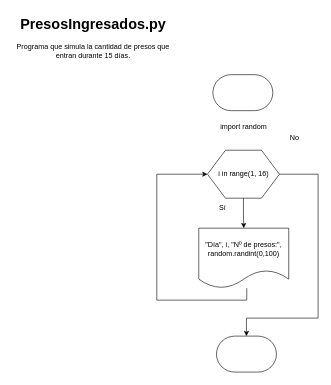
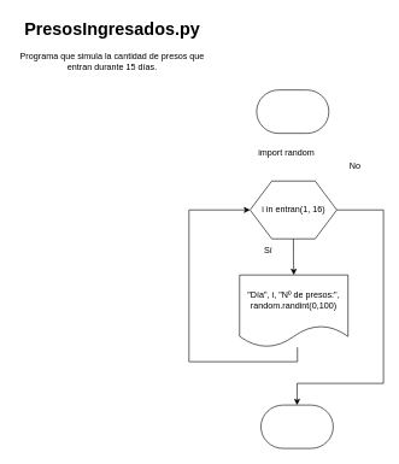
  <mxCell id="0" />
  <mxCell id="1" parent="0" />
  <mxCell id="2" value="&lt;h1&gt;PresosIngresados.py&lt;br&gt;&lt;/h1&gt;&lt;p&gt;Programa que simula la cantidad de presos que entran durante 15 días.&lt;br&gt;&lt;/p&gt;" style="text;html=1;strokeColor=none;fillColor=none;spacing=5;spacingTop=-20;whiteSpace=wrap;overflow=hidden;rounded=0;labelBackgroundColor=#ffffff;align=center;" parent="1" vertex="1"><mxGeometry x="20" y="20" width="270" height="120" as="geometry" /></mxCell>
  <mxCell id="3" value="" style="strokeWidth=1;html=1;shape=mxgraph.flowchart.terminator;whiteSpace=wrap;" parent="1" vertex="1"><mxGeometry x="354.5" y="124" width="100" height="60" as="geometry" /></mxCell>
  <mxCell id="4" value="" style="strokeWidth=1;html=1;shape=mxgraph.flowchart.terminator;whiteSpace=wrap;" parent="1" vertex="1"><mxGeometry x="360.5" y="560" width="100" height="60" as="geometry" /></mxCell>
- <mxCell id="5" value="import random" style="text;html=1;strokeColor=none;fillColor=#ffffff;align=center;verticalAlign=middle;whiteSpace=wrap;rounded=0;" parent="1" vertex="1"><mxGeometry x="350.5" y="200.5" width="110" height="20" as="geometry" /></mxCell>
+ <mxCell id="5" value="import random" style="text;html=1;strokeColor=none;fillColor=#ffffff;align=center;verticalAlign=middle;whiteSpace=wrap;rounded=0;" parent="1" vertex="1"><mxGeometry x="340.5" y="200.5" width="110" height="20" as="geometry" /></mxCell>
  <mxCell id="6" value="" style="edgeStyle=orthogonalEdgeStyle;rounded=0;orthogonalLoop=1;jettySize=auto;html=1;entryX=0.5;entryY=0;entryDx=0;entryDy=0;entryPerimeter=0;" edge="1" parent="1" source="7" target="4"><mxGeometry relative="1" as="geometry"><mxPoint x="545.5" y="290" as="targetPoint" /><Array as="points"><mxPoint x="530" y="290" /><mxPoint x="530" y="530" /><mxPoint x="411" y="530" /></Array></mxGeometry></mxCell>
- <mxCell id="7" value="i in range(1, 16)" style="shape=hexagon;perimeter=hexagonPerimeter2;whiteSpace=wrap;html=1;fillColor=#ffffff;" parent="1" vertex="1"><mxGeometry x="345.5" y="250" width="120" height="80" as="geometry" /></mxCell>
+ <mxCell id="7" value="i in entran(1, 16)" style="shape=hexagon;perimeter=hexagonPerimeter2;whiteSpace=wrap;html=1;fillColor=#ffffff;" parent="1" vertex="1"><mxGeometry x="345.5" y="250" width="120" height="80" as="geometry" /></mxCell>
  <mxCell id="8" value="" style="edgeStyle=orthogonalEdgeStyle;rounded=0;orthogonalLoop=1;jettySize=auto;html=1;endArrow=classic;endFill=1;entryX=0;entryY=0.5;entryDx=0;entryDy=0;" parent="1" source="9" target="7" edge="1"><mxGeometry relative="1" as="geometry"><mxPoint x="264.5" y="664" as="targetPoint" /><Array as="points"><mxPoint x="411" y="500" /><mxPoint x="261" y="500" /><mxPoint x="261" y="290" /></Array></mxGeometry></mxCell>
  <mxCell id="9" value="&quot;Día&quot;, i, &quot;Nº de presos:&quot;, random.randint(0,100)" style="shape=document;whiteSpace=wrap;html=1;boundedLbl=1;fillColor=#ffffff;" parent="1" vertex="1"><mxGeometry x="331" y="380" width="150" height="100" as="geometry" /></mxCell>
  <mxCell id="10" value="" style="edgeStyle=orthogonalEdgeStyle;rounded=0;orthogonalLoop=1;jettySize=auto;html=1;endArrow=classic;endFill=1;" parent="1" source="7" target="9" edge="1"><mxGeometry relative="1" as="geometry" /></mxCell>
  <mxCell id="11" value="Sí" style="text;html=1;strokeColor=none;fillColor=none;align=center;verticalAlign=middle;whiteSpace=wrap;rounded=0;" parent="1" vertex="1"><mxGeometry x="350.5" y="337" width="40" height="20" as="geometry" /></mxCell>
  <mxCell id="12" value="No" style="text;html=1;strokeColor=none;fillColor=none;align=center;verticalAlign=middle;whiteSpace=wrap;rounded=0;" parent="1" vertex="1"><mxGeometry x="470.5" y="220" width="40" height="20" as="geometry" /></mxCell>
